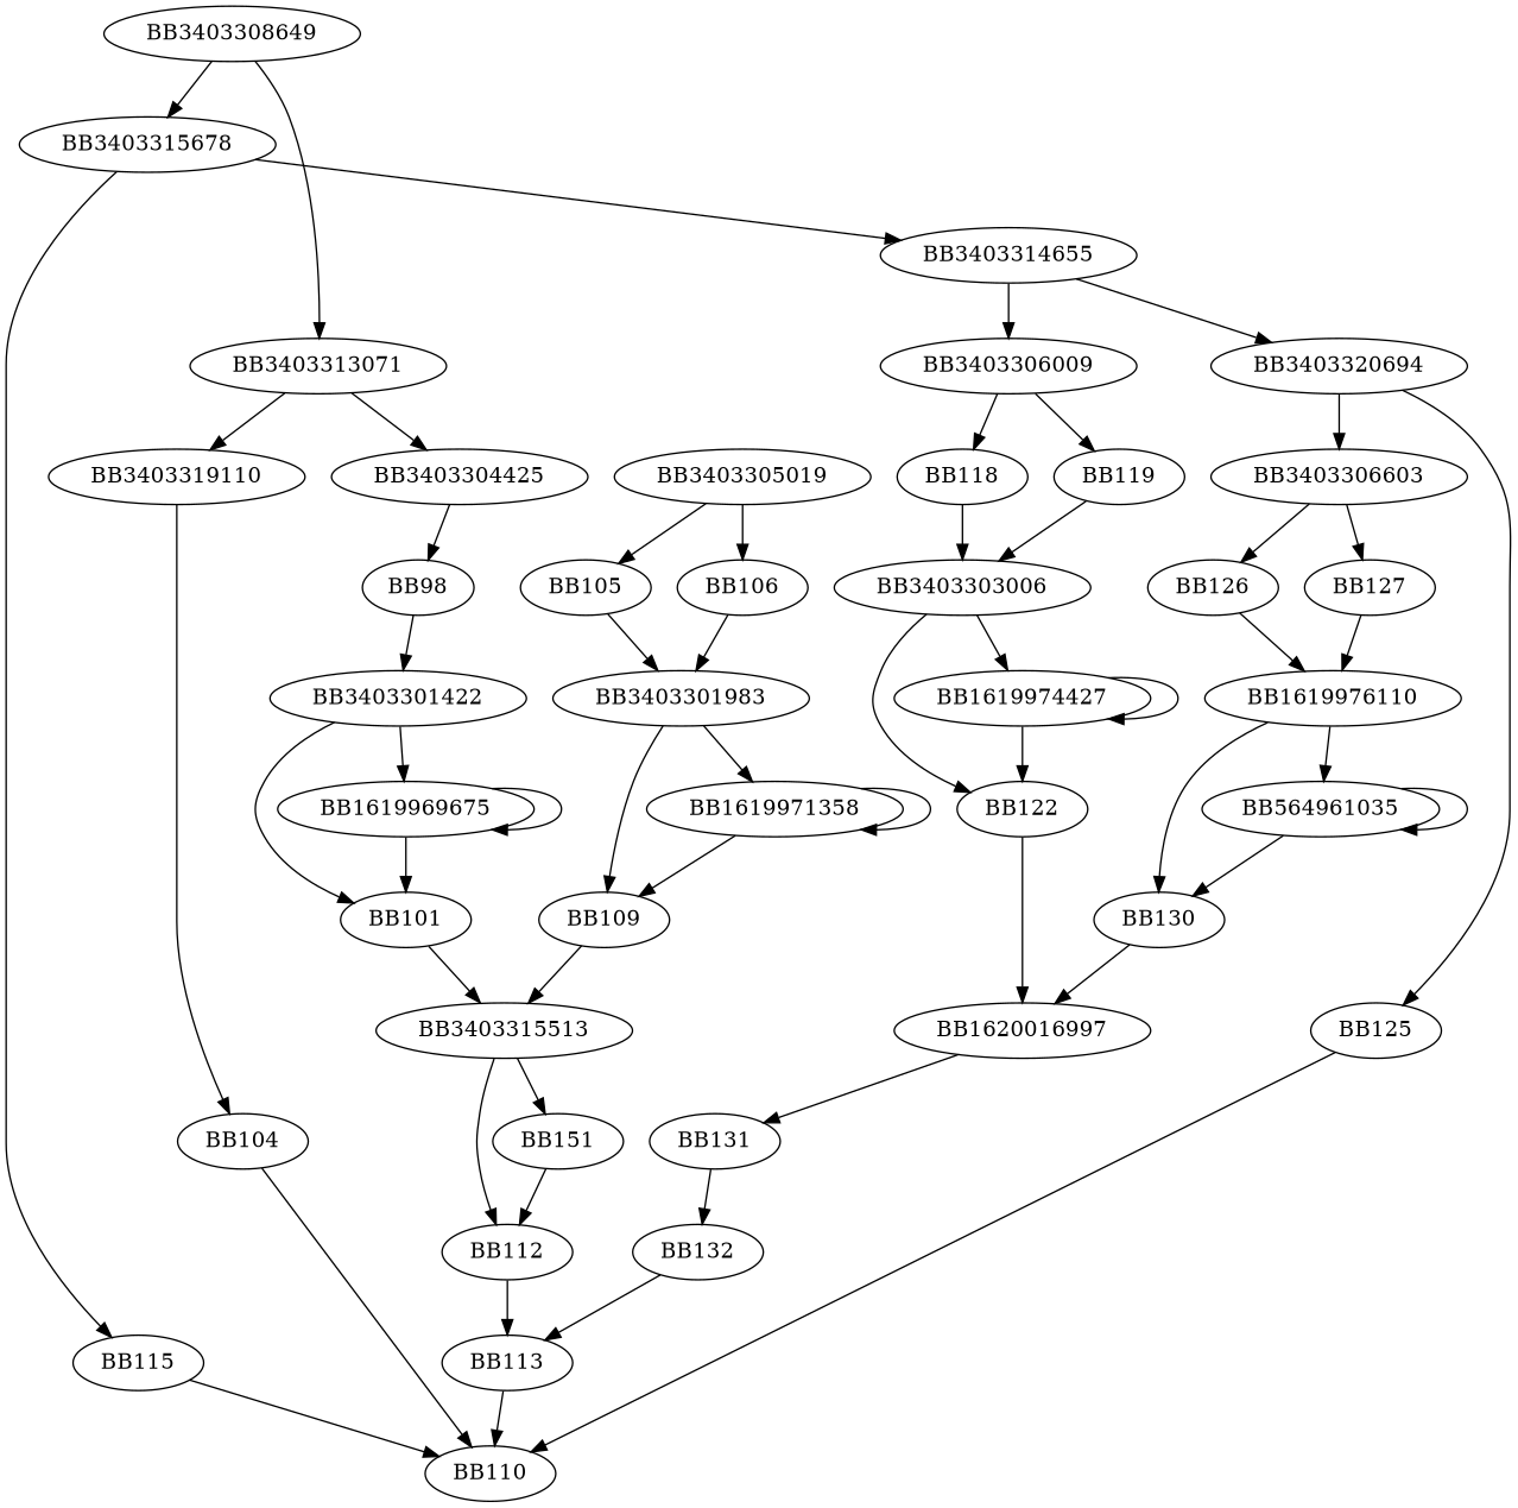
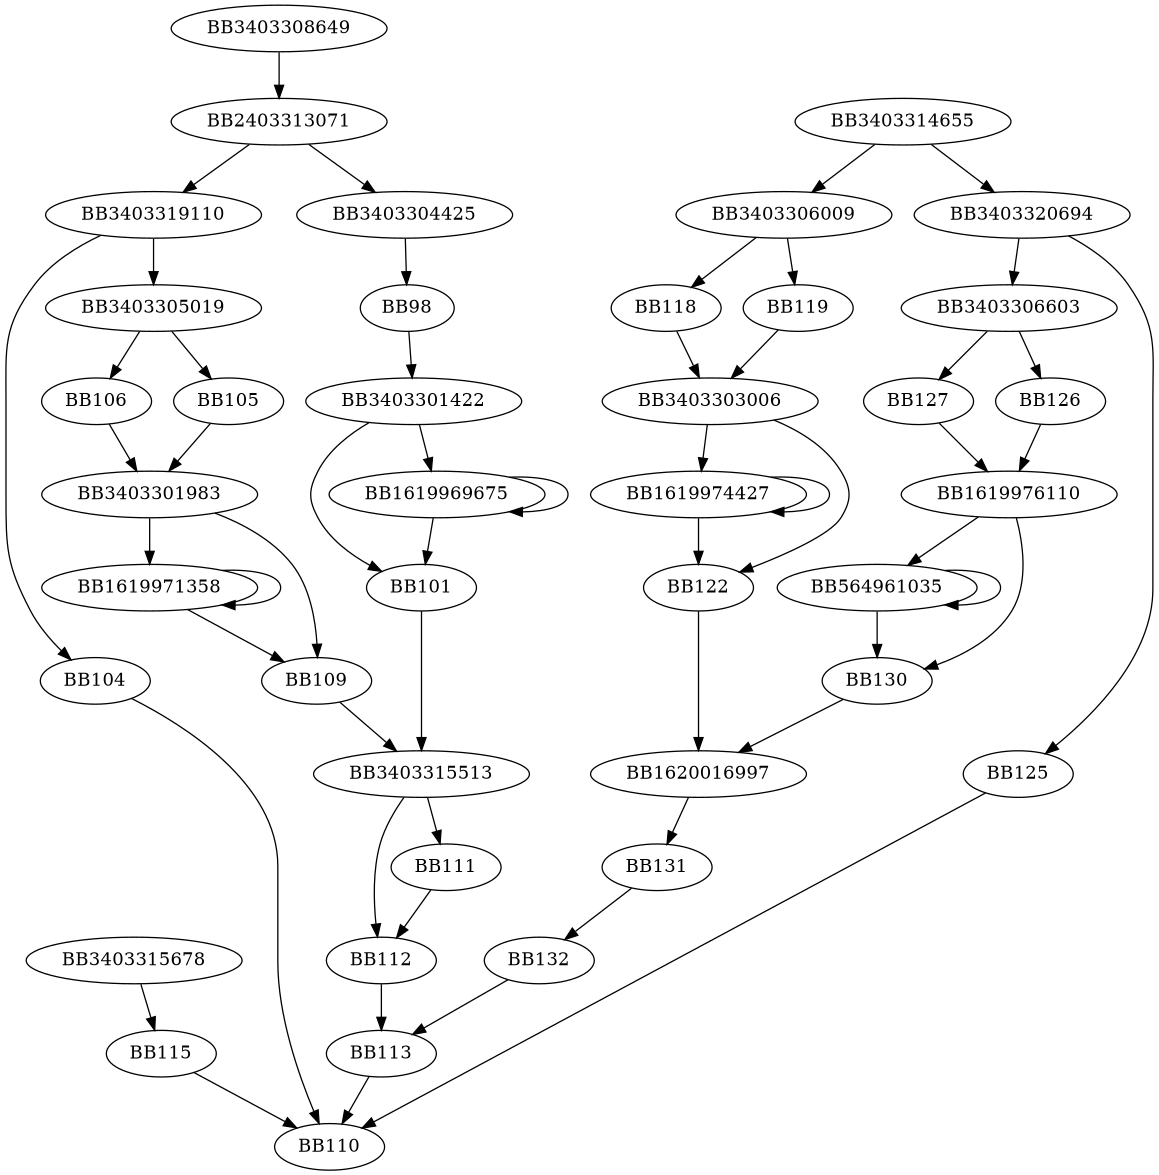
  digraph {
    BB3403308649
-   BB3403313071
+   BB3403313071 [label=BB2403313071]
    BB3403315678
    BB3403304425
    BB3403319110
    BB3403314655
    BB115
    BB98
    BB3403305019
    BB104
    BB3403306009
    BB3403320694
    BB110
    BB3403301422
    BB105
    BB106
    BB1619969675
    BB101
    BB3403315513
-   BB111 [label=BB151]
+   BB111
    BB112
    BB113
    BB3403301983
    BB1619971358
    BB109
    BB118
    BB119
    BB3403306603
    BB125
    BB3403303006
    BB126
    BB127
    BB1619974427
    BB122
    BB1620016997
    BB131
    BB132
    BB1619976110
    BB564961035
    BB130
    BB3403308649 -> BB3403313071
-   BB3403308649 -> BB3403315678
    BB3403313071 -> BB3403304425
    BB3403313071 -> BB3403319110
-   BB3403315678 -> BB3403314655
    BB3403315678 -> BB115
    BB3403304425 -> BB98
+   BB3403319110 -> BB3403305019
    BB3403319110 -> BB104
    BB3403314655 -> BB3403306009
    BB3403314655 -> BB3403320694
    BB115 -> BB110
    BB98 -> BB3403301422
    BB3403305019 -> BB105
    BB3403305019 -> BB106
    BB104 -> BB110
    BB3403306009 -> BB118
    BB3403306009 -> BB119
    BB3403320694 -> BB3403306603
    BB3403320694 -> BB125
    BB3403301422 -> BB1619969675
    BB3403301422 -> BB101
    BB105 -> BB3403301983
    BB106 -> BB3403301983
    BB1619969675 -> BB1619969675
    BB1619969675 -> BB101
    BB101 -> BB3403315513
    BB3403315513 -> BB111
    BB3403315513 -> BB112
    BB111 -> BB112
    BB112 -> BB113
    BB113 -> BB110
    BB3403301983 -> BB1619971358
    BB3403301983 -> BB109
    BB1619971358 -> BB1619971358
    BB1619971358 -> BB109
    BB109 -> BB3403315513
    BB118 -> BB3403303006
    BB119 -> BB3403303006
    BB3403306603 -> BB126
    BB3403306603 -> BB127
    BB125 -> BB110
    BB3403303006 -> BB1619974427
    BB3403303006 -> BB122
    BB126 -> BB1619976110
    BB127 -> BB1619976110
    BB1619974427 -> BB1619974427
    BB1619974427 -> BB122
    BB122 -> BB1620016997
    BB1620016997 -> BB131
    BB131 -> BB132
    BB132 -> BB113
    BB1619976110 -> BB564961035
    BB1619976110 -> BB130
    BB564961035 -> BB564961035
    BB564961035 -> BB130
    BB130 -> BB1620016997
  }
